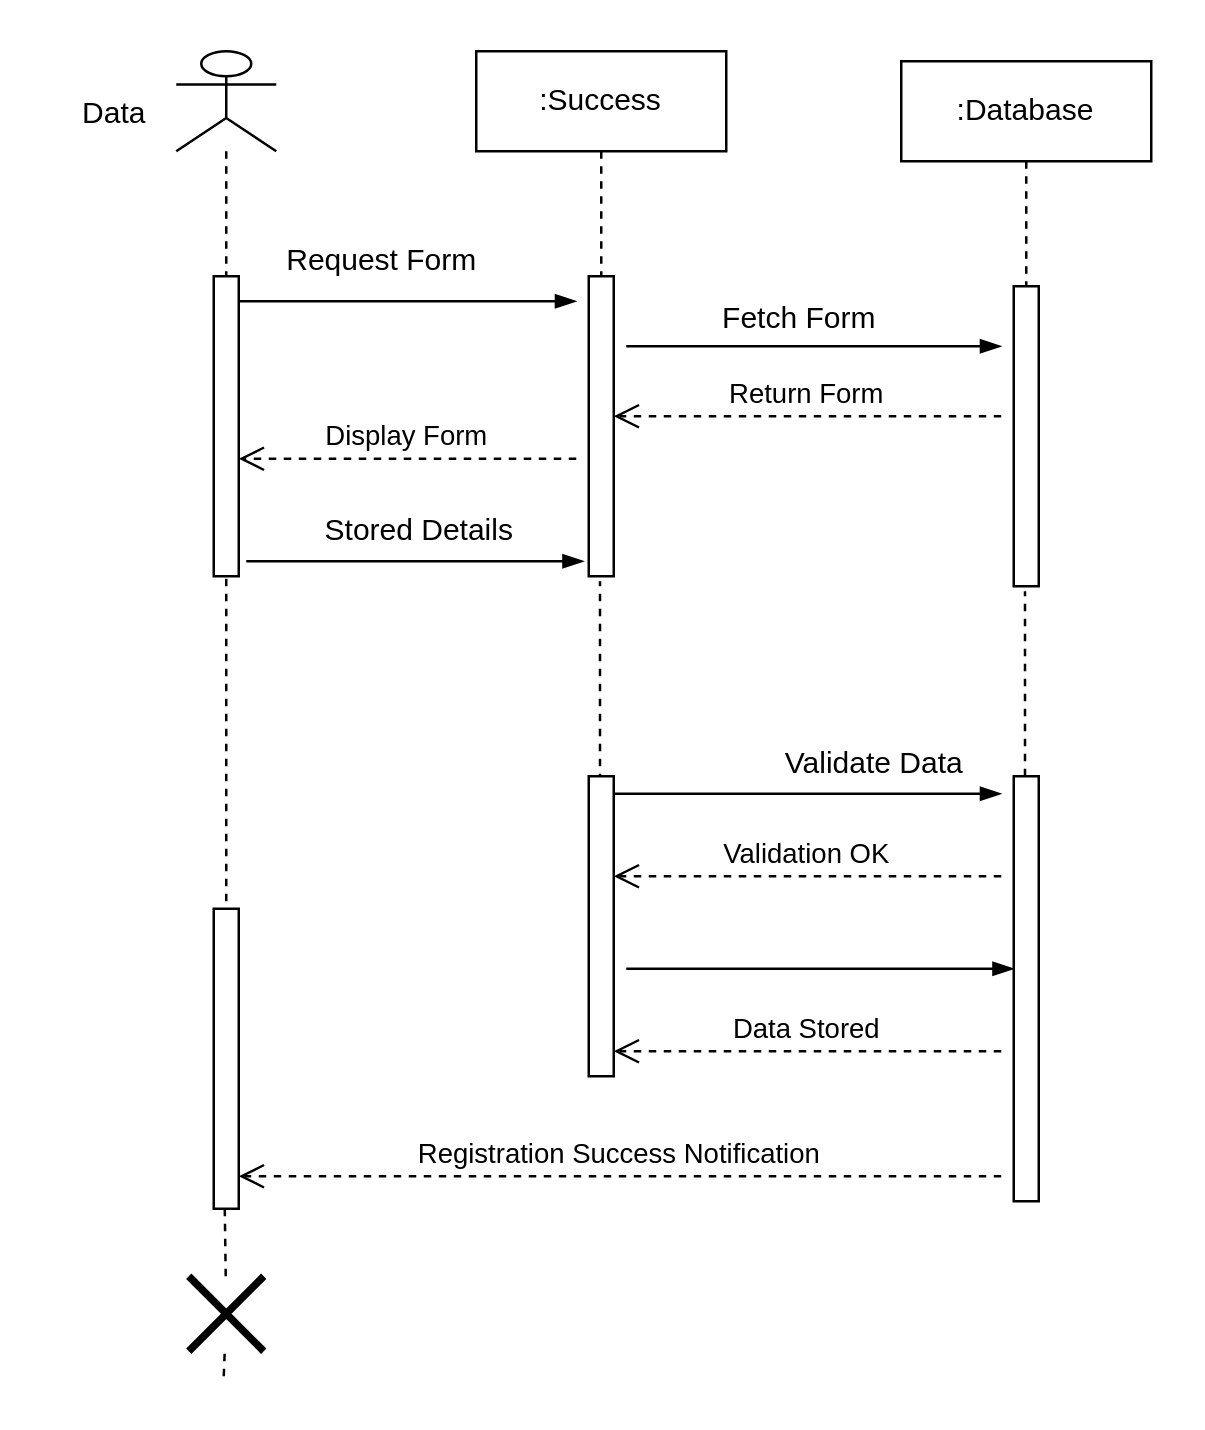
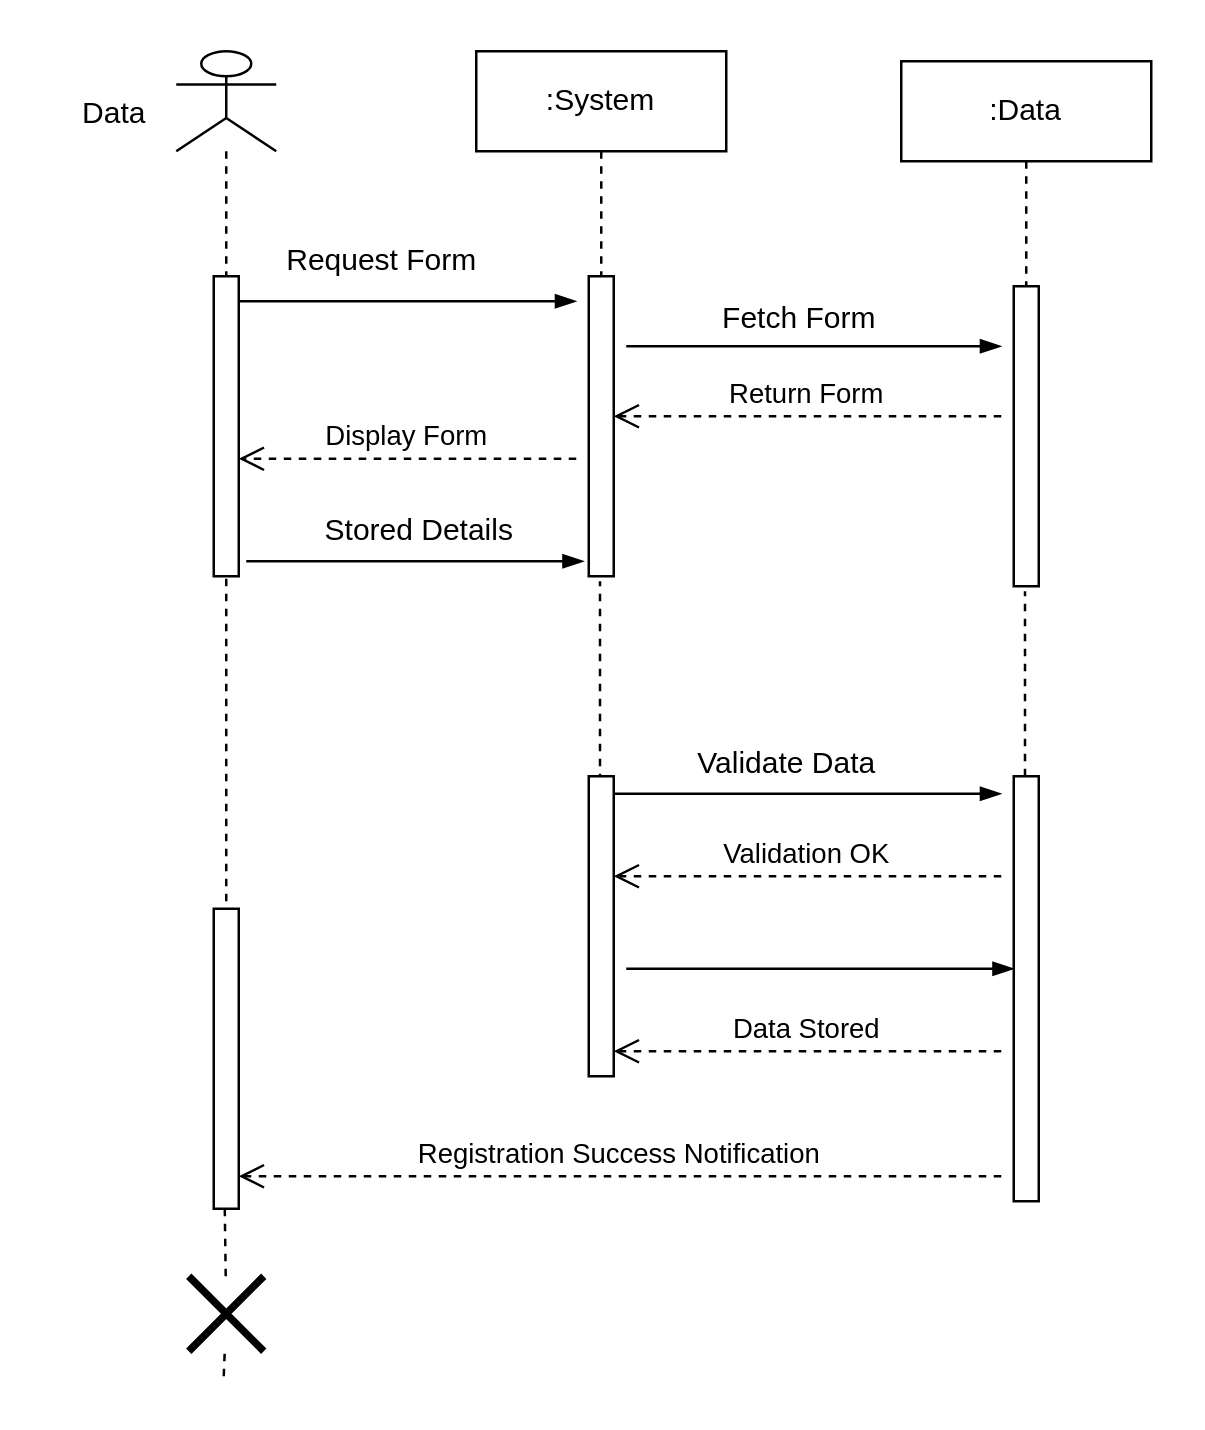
  <mxCell id="0" />
  <mxCell id="1" parent="0" />
  <mxCell id="2" value="" style="shape=umlLifeline;perimeter=lifelinePerimeter;whiteSpace=wrap;html=1;container=1;dropTarget=0;collapsible=0;recursiveResize=0;outlineConnect=0;portConstraint=eastwest;newEdgeStyle={&quot;curved&quot;:0,&quot;rounded&quot;:0};participant=umlActor;" vertex="1" parent="1"><mxGeometry x="70" y="20" width="40" height="90" as="geometry" /></mxCell>
  <mxCell id="3" value="Data" style="text;html=1;align=center;verticalAlign=middle;resizable=0;points=[];autosize=1;strokeColor=none;fillColor=none;" vertex="1" parent="1"><mxGeometry x="20" y="30" width="50" height="30" as="geometry" /></mxCell>
- <mxCell id="4" value=":Success" style="shape=umlLifeline;perimeter=lifelinePerimeter;whiteSpace=wrap;html=1;container=1;dropTarget=0;collapsible=0;recursiveResize=0;outlineConnect=0;portConstraint=eastwest;newEdgeStyle={&quot;curved&quot;:0,&quot;rounded&quot;:0};" vertex="1" parent="1"><mxGeometry x="190" y="20" width="100" height="90" as="geometry" /></mxCell>
+ <mxCell id="4" value=":System" style="shape=umlLifeline;perimeter=lifelinePerimeter;whiteSpace=wrap;html=1;container=1;dropTarget=0;collapsible=0;recursiveResize=0;outlineConnect=0;portConstraint=eastwest;newEdgeStyle={&quot;curved&quot;:0,&quot;rounded&quot;:0};" vertex="1" parent="1"><mxGeometry x="190" y="20" width="100" height="90" as="geometry" /></mxCell>
  <mxCell id="5" value="" style="html=1;points=[[0,0,0,0,5],[0,1,0,0,-5],[1,0,0,0,5],[1,1,0,0,-5]];perimeter=orthogonalPerimeter;outlineConnect=0;targetShapes=umlLifeline;portConstraint=eastwest;newEdgeStyle={&quot;curved&quot;:0,&quot;rounded&quot;:0};" vertex="1" parent="1"><mxGeometry x="85" y="110" width="10" height="120" as="geometry" /></mxCell>
  <mxCell id="6" value="" style="html=1;points=[[0,0,0,0,5],[0,1,0,0,-5],[1,0,0,0,5],[1,1,0,0,-5]];perimeter=orthogonalPerimeter;outlineConnect=0;targetShapes=umlLifeline;portConstraint=eastwest;newEdgeStyle={&quot;curved&quot;:0,&quot;rounded&quot;:0};" vertex="1" parent="1"><mxGeometry x="235" y="110" width="10" height="120" as="geometry" /></mxCell>
  <mxCell id="7" value="" style="edgeStyle=elbowEdgeStyle;fontSize=12;html=1;endArrow=blockThin;endFill=1;rounded=0;" edge="1" parent="1"><mxGeometry width="160" relative="1" as="geometry"><mxPoint x="95" y="120" as="sourcePoint" /><mxPoint x="230" y="120" as="targetPoint" /></mxGeometry></mxCell>
  <mxCell id="8" value="Display Form" style="html=1;verticalAlign=bottom;endArrow=open;dashed=1;endSize=8;curved=0;rounded=0;" edge="1" parent="1"><mxGeometry relative="1" as="geometry"><mxPoint x="230" y="183" as="sourcePoint" /><mxPoint x="95" y="183" as="targetPoint" /></mxGeometry></mxCell>
  <mxCell id="9" value=" Request Form " style="text;html=1;align=center;verticalAlign=middle;resizable=0;points=[];autosize=1;strokeColor=none;fillColor=none;" vertex="1" parent="1"><mxGeometry x="102" y="89" width="100" height="30" as="geometry" /></mxCell>
  <mxCell id="10" value="" style="endArrow=none;dashed=1;html=1;rounded=0;" edge="1" parent="1"><mxGeometry width="50" height="50" relative="1" as="geometry"><mxPoint x="239.5" y="312" as="sourcePoint" /><mxPoint x="239.5" y="232" as="targetPoint" /></mxGeometry></mxCell>
- <mxCell id="11" value=":Database" style="shape=umlLifeline;perimeter=lifelinePerimeter;whiteSpace=wrap;html=1;container=1;dropTarget=0;collapsible=0;recursiveResize=0;outlineConnect=0;portConstraint=eastwest;newEdgeStyle={&quot;curved&quot;:0,&quot;rounded&quot;:0};" vertex="1" parent="1"><mxGeometry x="360" y="24" width="100" height="90" as="geometry" /></mxCell>
+ <mxCell id="11" value=":Data" style="shape=umlLifeline;perimeter=lifelinePerimeter;whiteSpace=wrap;html=1;container=1;dropTarget=0;collapsible=0;recursiveResize=0;outlineConnect=0;portConstraint=eastwest;newEdgeStyle={&quot;curved&quot;:0,&quot;rounded&quot;:0};" vertex="1" parent="1"><mxGeometry x="360" y="24" width="100" height="90" as="geometry" /></mxCell>
  <mxCell id="12" value="" style="html=1;points=[[0,0,0,0,5],[0,1,0,0,-5],[1,0,0,0,5],[1,1,0,0,-5]];perimeter=orthogonalPerimeter;outlineConnect=0;targetShapes=umlLifeline;portConstraint=eastwest;newEdgeStyle={&quot;curved&quot;:0,&quot;rounded&quot;:0};" vertex="1" parent="1"><mxGeometry x="405" y="114" width="10" height="120" as="geometry" /></mxCell>
  <mxCell id="13" value="" style="endArrow=none;dashed=1;html=1;rounded=0;" edge="1" parent="1"><mxGeometry width="50" height="50" relative="1" as="geometry"><mxPoint x="409.5" y="316" as="sourcePoint" /><mxPoint x="409.5" y="236" as="targetPoint" /></mxGeometry></mxCell>
  <mxCell id="14" value="" style="edgeStyle=elbowEdgeStyle;fontSize=12;html=1;endArrow=blockThin;endFill=1;rounded=0;exitX=1.5;exitY=0.333;exitDx=0;exitDy=0;exitPerimeter=0;" edge="1" parent="1"><mxGeometry width="160" relative="1" as="geometry"><mxPoint x="250" y="137.96" as="sourcePoint" /><mxPoint x="400" y="138" as="targetPoint" /></mxGeometry></mxCell>
  <mxCell id="15" value=" Fetch Form " style="text;html=1;align=center;verticalAlign=middle;resizable=0;points=[];autosize=1;strokeColor=none;fillColor=none;" vertex="1" parent="1"><mxGeometry x="274" y="112" width="90" height="30" as="geometry" /></mxCell>
  <mxCell id="16" value="Return Form" style="html=1;verticalAlign=bottom;endArrow=open;dashed=1;endSize=8;curved=0;rounded=0;" edge="1" parent="1"><mxGeometry relative="1" as="geometry"><mxPoint x="400" y="166" as="sourcePoint" /><mxPoint x="245" y="166" as="targetPoint" /></mxGeometry></mxCell>
  <mxCell id="17" value="" style="edgeStyle=elbowEdgeStyle;fontSize=12;html=1;endArrow=blockThin;endFill=1;rounded=0;" edge="1" parent="1"><mxGeometry width="160" relative="1" as="geometry"><mxPoint x="98" y="224" as="sourcePoint" /><mxPoint x="233" y="224" as="targetPoint" /></mxGeometry></mxCell>
  <mxCell id="18" value="  Stored Details " style="text;html=1;align=center;verticalAlign=middle;resizable=0;points=[];autosize=1;strokeColor=none;fillColor=none;" vertex="1" parent="1"><mxGeometry x="117" y="197" width="100" height="30" as="geometry" /></mxCell>
  <mxCell id="19" value="" style="html=1;points=[[0,0,0,0,5],[0,1,0,0,-5],[1,0,0,0,5],[1,1,0,0,-5]];perimeter=orthogonalPerimeter;outlineConnect=0;targetShapes=umlLifeline;portConstraint=eastwest;newEdgeStyle={&quot;curved&quot;:0,&quot;rounded&quot;:0};" vertex="1" parent="1"><mxGeometry x="235" y="310" width="10" height="120" as="geometry" /></mxCell>
  <mxCell id="20" value="" style="html=1;points=[[0,0,0,0,5],[0,1,0,0,-5],[1,0,0,0,5],[1,1,0,0,-5]];perimeter=orthogonalPerimeter;outlineConnect=0;targetShapes=umlLifeline;portConstraint=eastwest;newEdgeStyle={&quot;curved&quot;:0,&quot;rounded&quot;:0};" vertex="1" parent="1"><mxGeometry x="405" y="310" width="10" height="170" as="geometry" /></mxCell>
  <mxCell id="21" value="" style="edgeStyle=elbowEdgeStyle;fontSize=12;html=1;endArrow=blockThin;endFill=1;rounded=0;" edge="1" parent="1"><mxGeometry width="160" relative="1" as="geometry"><mxPoint x="245" y="317" as="sourcePoint" /><mxPoint x="400" y="317" as="targetPoint" /></mxGeometry></mxCell>
- <mxCell id="22" value="  Validate Data " style="text;html=1;align=center;verticalAlign=middle;resizable=0;points=[];autosize=1;strokeColor=none;fillColor=none;" vertex="1" parent="1"><mxGeometry x="299" y="290" width="100" height="30" as="geometry" /></mxCell>
+ <mxCell id="22" value="  Validate Data " style="text;html=1;align=center;verticalAlign=middle;resizable=0;points=[];autosize=1;strokeColor=none;fillColor=none;" vertex="1" parent="1"><mxGeometry x="264" y="290" width="100" height="30" as="geometry" /></mxCell>
  <mxCell id="23" value="Validation OK" style="html=1;verticalAlign=bottom;endArrow=open;dashed=1;endSize=8;curved=0;rounded=0;" edge="1" parent="1"><mxGeometry relative="1" as="geometry"><mxPoint x="400" y="350" as="sourcePoint" /><mxPoint x="245" y="350" as="targetPoint" /></mxGeometry></mxCell>
  <mxCell id="24" value="" style="edgeStyle=elbowEdgeStyle;fontSize=12;html=1;endArrow=blockThin;endFill=1;rounded=0;" edge="1" parent="1"><mxGeometry width="160" relative="1" as="geometry"><mxPoint x="250" y="387" as="sourcePoint" /><mxPoint x="405" y="387" as="targetPoint" /></mxGeometry></mxCell>
  <mxCell id="25" value="Data Stored" style="html=1;verticalAlign=bottom;endArrow=open;dashed=1;endSize=8;curved=0;rounded=0;" edge="1" parent="1"><mxGeometry relative="1" as="geometry"><mxPoint x="400" y="420" as="sourcePoint" /><mxPoint x="245" y="420" as="targetPoint" /></mxGeometry></mxCell>
  <mxCell id="26" value="" style="html=1;points=[[0,0,0,0,5],[0,1,0,0,-5],[1,0,0,0,5],[1,1,0,0,-5]];perimeter=orthogonalPerimeter;outlineConnect=0;targetShapes=umlLifeline;portConstraint=eastwest;newEdgeStyle={&quot;curved&quot;:0,&quot;rounded&quot;:0};" vertex="1" parent="1"><mxGeometry x="85" y="363" width="10" height="120" as="geometry" /></mxCell>
  <mxCell id="27" value="" style="endArrow=none;dashed=1;html=1;rounded=0;" edge="1" parent="1"><mxGeometry width="50" height="50" relative="1" as="geometry"><mxPoint x="90" y="360" as="sourcePoint" /><mxPoint x="90" y="231" as="targetPoint" /></mxGeometry></mxCell>
  <mxCell id="28" value="Registration Success Notification" style="html=1;verticalAlign=bottom;endArrow=open;dashed=1;endSize=8;curved=0;rounded=0;" edge="1" parent="1" target="26"><mxGeometry relative="1" as="geometry"><mxPoint x="400" y="470" as="sourcePoint" /><mxPoint x="245" y="470" as="targetPoint" /></mxGeometry></mxCell>
  <mxCell id="29" value="" style="endArrow=none;dashed=1;html=1;rounded=0;" edge="1" parent="1" source="31"><mxGeometry width="50" height="50" relative="1" as="geometry"><mxPoint x="89" y="550" as="sourcePoint" /><mxPoint x="89.41" y="483" as="targetPoint" /></mxGeometry></mxCell>
  <mxCell id="30" value="" style="endArrow=none;dashed=1;html=1;rounded=0;" edge="1" parent="1" target="31"><mxGeometry width="50" height="50" relative="1" as="geometry"><mxPoint x="89" y="550" as="sourcePoint" /><mxPoint x="89.41" y="483" as="targetPoint" /></mxGeometry></mxCell>
  <mxCell id="31" value="" style="shape=umlDestroy;whiteSpace=wrap;html=1;strokeWidth=3;targetShapes=umlLifeline;" vertex="1" parent="1"><mxGeometry x="75" y="510" width="30" height="30" as="geometry" /></mxCell>
